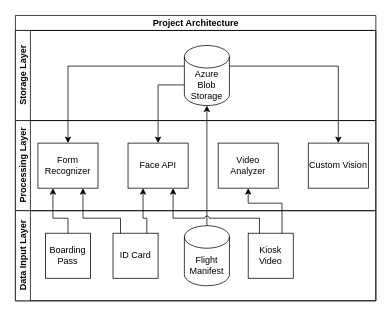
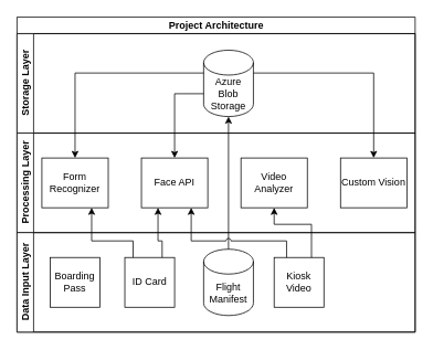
  <mxCell id="0" />
  <mxCell id="1" parent="0" />
  <mxCell id="2" value="Project Architecture" style="swimlane;childLayout=stackLayout;resizeParent=1;resizeParentMax=0;horizontal=1;startSize=20;horizontalStack=0;html=1;" vertex="1" parent="1"><mxGeometry x="20" y="20" width="480" height="380" as="geometry" /></mxCell>
  <mxCell id="3" value="Storage Layer" style="swimlane;startSize=20;horizontal=0;html=1;" vertex="1" parent="2"><mxGeometry y="20" width="480" height="120" as="geometry" /></mxCell>
  <mxCell id="4" value="Azure Blob Storage" style="shape=cylinder3;whiteSpace=wrap;html=1;boundedLbl=1;backgroundOutline=1;size=15;" vertex="1" parent="3"><mxGeometry x="225" y="20" width="60" height="80" as="geometry" /></mxCell>
  <mxCell id="5" value="Processing Layer" style="swimlane;startSize=20;horizontal=0;html=1;" vertex="1" parent="2"><mxGeometry y="140" width="480" height="120" as="geometry" /></mxCell>
  <mxCell id="6" value="Form Recognizer" style="rounded=0;whiteSpace=wrap;html=1;" vertex="1" parent="5"><mxGeometry x="30" y="30" width="80" height="60" as="geometry" /></mxCell>
  <mxCell id="7" value="Face API" style="rounded=0;whiteSpace=wrap;html=1;" vertex="1" parent="5"><mxGeometry x="150" y="30" width="80" height="60" as="geometry" /></mxCell>
  <mxCell id="8" value="Video Analyzer" style="rounded=0;whiteSpace=wrap;html=1;" vertex="1" parent="5"><mxGeometry x="270" y="30" width="80" height="60" as="geometry" /></mxCell>
  <mxCell id="9" value="Custom Vision" style="rounded=0;whiteSpace=wrap;html=1;" vertex="1" parent="5"><mxGeometry x="390" y="30" width="80" height="60" as="geometry" /></mxCell>
  <mxCell id="10" value="Data Input Layer" style="swimlane;startSize=20;horizontal=0;html=1;" vertex="1" parent="2"><mxGeometry y="260" width="480" height="120" as="geometry" /></mxCell>
  <mxCell id="11" value="Flight Manifest" style="shape=cylinder3;whiteSpace=wrap;html=1;boundedLbl=1;backgroundOutline=1;size=15;" vertex="1" parent="10"><mxGeometry x="225" y="20" width="60" height="80" as="geometry" /></mxCell>
  <mxCell id="12" value="Kiosk Video" style="rounded=0;whiteSpace=wrap;html=1;" vertex="1" parent="10"><mxGeometry x="310" y="30" width="60" height="60" as="geometry" /></mxCell>
  <mxCell id="13" value="ID Card" style="rounded=0;whiteSpace=wrap;html=1;" vertex="1" parent="10"><mxGeometry x="130" y="30" width="60" height="60" as="geometry" /></mxCell>
  <mxCell id="14" value="Boarding Pass" style="rounded=0;whiteSpace=wrap;html=1;" vertex="1" parent="10"><mxGeometry x="40" y="30" width="60" height="60" as="geometry" /></mxCell>
  <mxCell id="15" style="edgeStyle=orthogonalEdgeStyle;rounded=0;orthogonalLoop=1;jettySize=auto;html=1;entryX=0.5;entryY=1;entryDx=0;entryDy=0;entryPerimeter=0;" edge="1" parent="2" source="11" target="4"><mxGeometry relative="1" as="geometry" /></mxCell>
- <mxCell id="16" style="edgeStyle=orthogonalEdgeStyle;rounded=0;orthogonalLoop=1;jettySize=auto;html=1;entryX=0.25;entryY=1;entryDx=0;entryDy=0;" edge="1" parent="2" source="14" target="6"><mxGeometry relative="1" as="geometry"><Array as="points"><mxPoint x="70" y="270" /><mxPoint x="50" y="270" /></Array></mxGeometry></mxCell>
  <mxCell id="17" style="edgeStyle=orthogonalEdgeStyle;rounded=0;orthogonalLoop=1;jettySize=auto;html=1;entryX=0.75;entryY=1;entryDx=0;entryDy=0;" edge="1" parent="2" source="13" target="6"><mxGeometry relative="1" as="geometry"><Array as="points"><mxPoint x="140" y="270" /><mxPoint x="90" y="270" /></Array></mxGeometry></mxCell>
  <mxCell id="18" style="edgeStyle=orthogonalEdgeStyle;rounded=0;orthogonalLoop=1;jettySize=auto;html=1;exitX=0.75;exitY=0;exitDx=0;exitDy=0;entryX=0.25;entryY=1;entryDx=0;entryDy=0;" edge="1" parent="2" source="13" target="7"><mxGeometry relative="1" as="geometry"><Array as="points"><mxPoint x="175" y="270" /><mxPoint x="170" y="270" /></Array></mxGeometry></mxCell>
  <mxCell id="19" style="edgeStyle=orthogonalEdgeStyle;rounded=0;orthogonalLoop=1;jettySize=auto;html=1;exitX=0.25;exitY=0;exitDx=0;exitDy=0;entryX=0.75;entryY=1;entryDx=0;entryDy=0;jumpStyle=arc;" edge="1" parent="2" source="12" target="7"><mxGeometry relative="1" as="geometry"><Array as="points"><mxPoint x="325" y="270" /><mxPoint x="210" y="270" /></Array></mxGeometry></mxCell>
  <mxCell id="20" style="edgeStyle=orthogonalEdgeStyle;rounded=0;jumpStyle=arc;orthogonalLoop=1;jettySize=auto;html=1;exitX=0;exitY=0;exitDx=0;exitDy=52.5;exitPerimeter=0;entryX=0.5;entryY=0;entryDx=0;entryDy=0;" edge="1" parent="2" source="4" target="7"><mxGeometry relative="1" as="geometry" /></mxCell>
  <mxCell id="21" style="edgeStyle=orthogonalEdgeStyle;rounded=0;jumpStyle=arc;orthogonalLoop=1;jettySize=auto;html=1;exitX=0;exitY=0;exitDx=0;exitDy=27.5;exitPerimeter=0;entryX=0.5;entryY=0;entryDx=0;entryDy=0;" edge="1" parent="2" source="4" target="6"><mxGeometry relative="1" as="geometry" /></mxCell>
  <mxCell id="22" style="edgeStyle=orthogonalEdgeStyle;rounded=0;jumpStyle=arc;orthogonalLoop=1;jettySize=auto;html=1;exitX=1;exitY=0;exitDx=0;exitDy=27.5;exitPerimeter=0;entryX=0.5;entryY=0;entryDx=0;entryDy=0;" edge="1" parent="2" source="4" target="9"><mxGeometry relative="1" as="geometry" /></mxCell>
  <mxCell id="23" style="edgeStyle=orthogonalEdgeStyle;rounded=0;jumpStyle=arc;orthogonalLoop=1;jettySize=auto;html=1;exitX=0.75;exitY=0;exitDx=0;exitDy=0;entryX=0.5;entryY=1;entryDx=0;entryDy=0;" edge="1" parent="2" source="12" target="8"><mxGeometry relative="1" as="geometry"><Array as="points"><mxPoint x="355" y="250" /><mxPoint x="310" y="250" /></Array></mxGeometry></mxCell>
